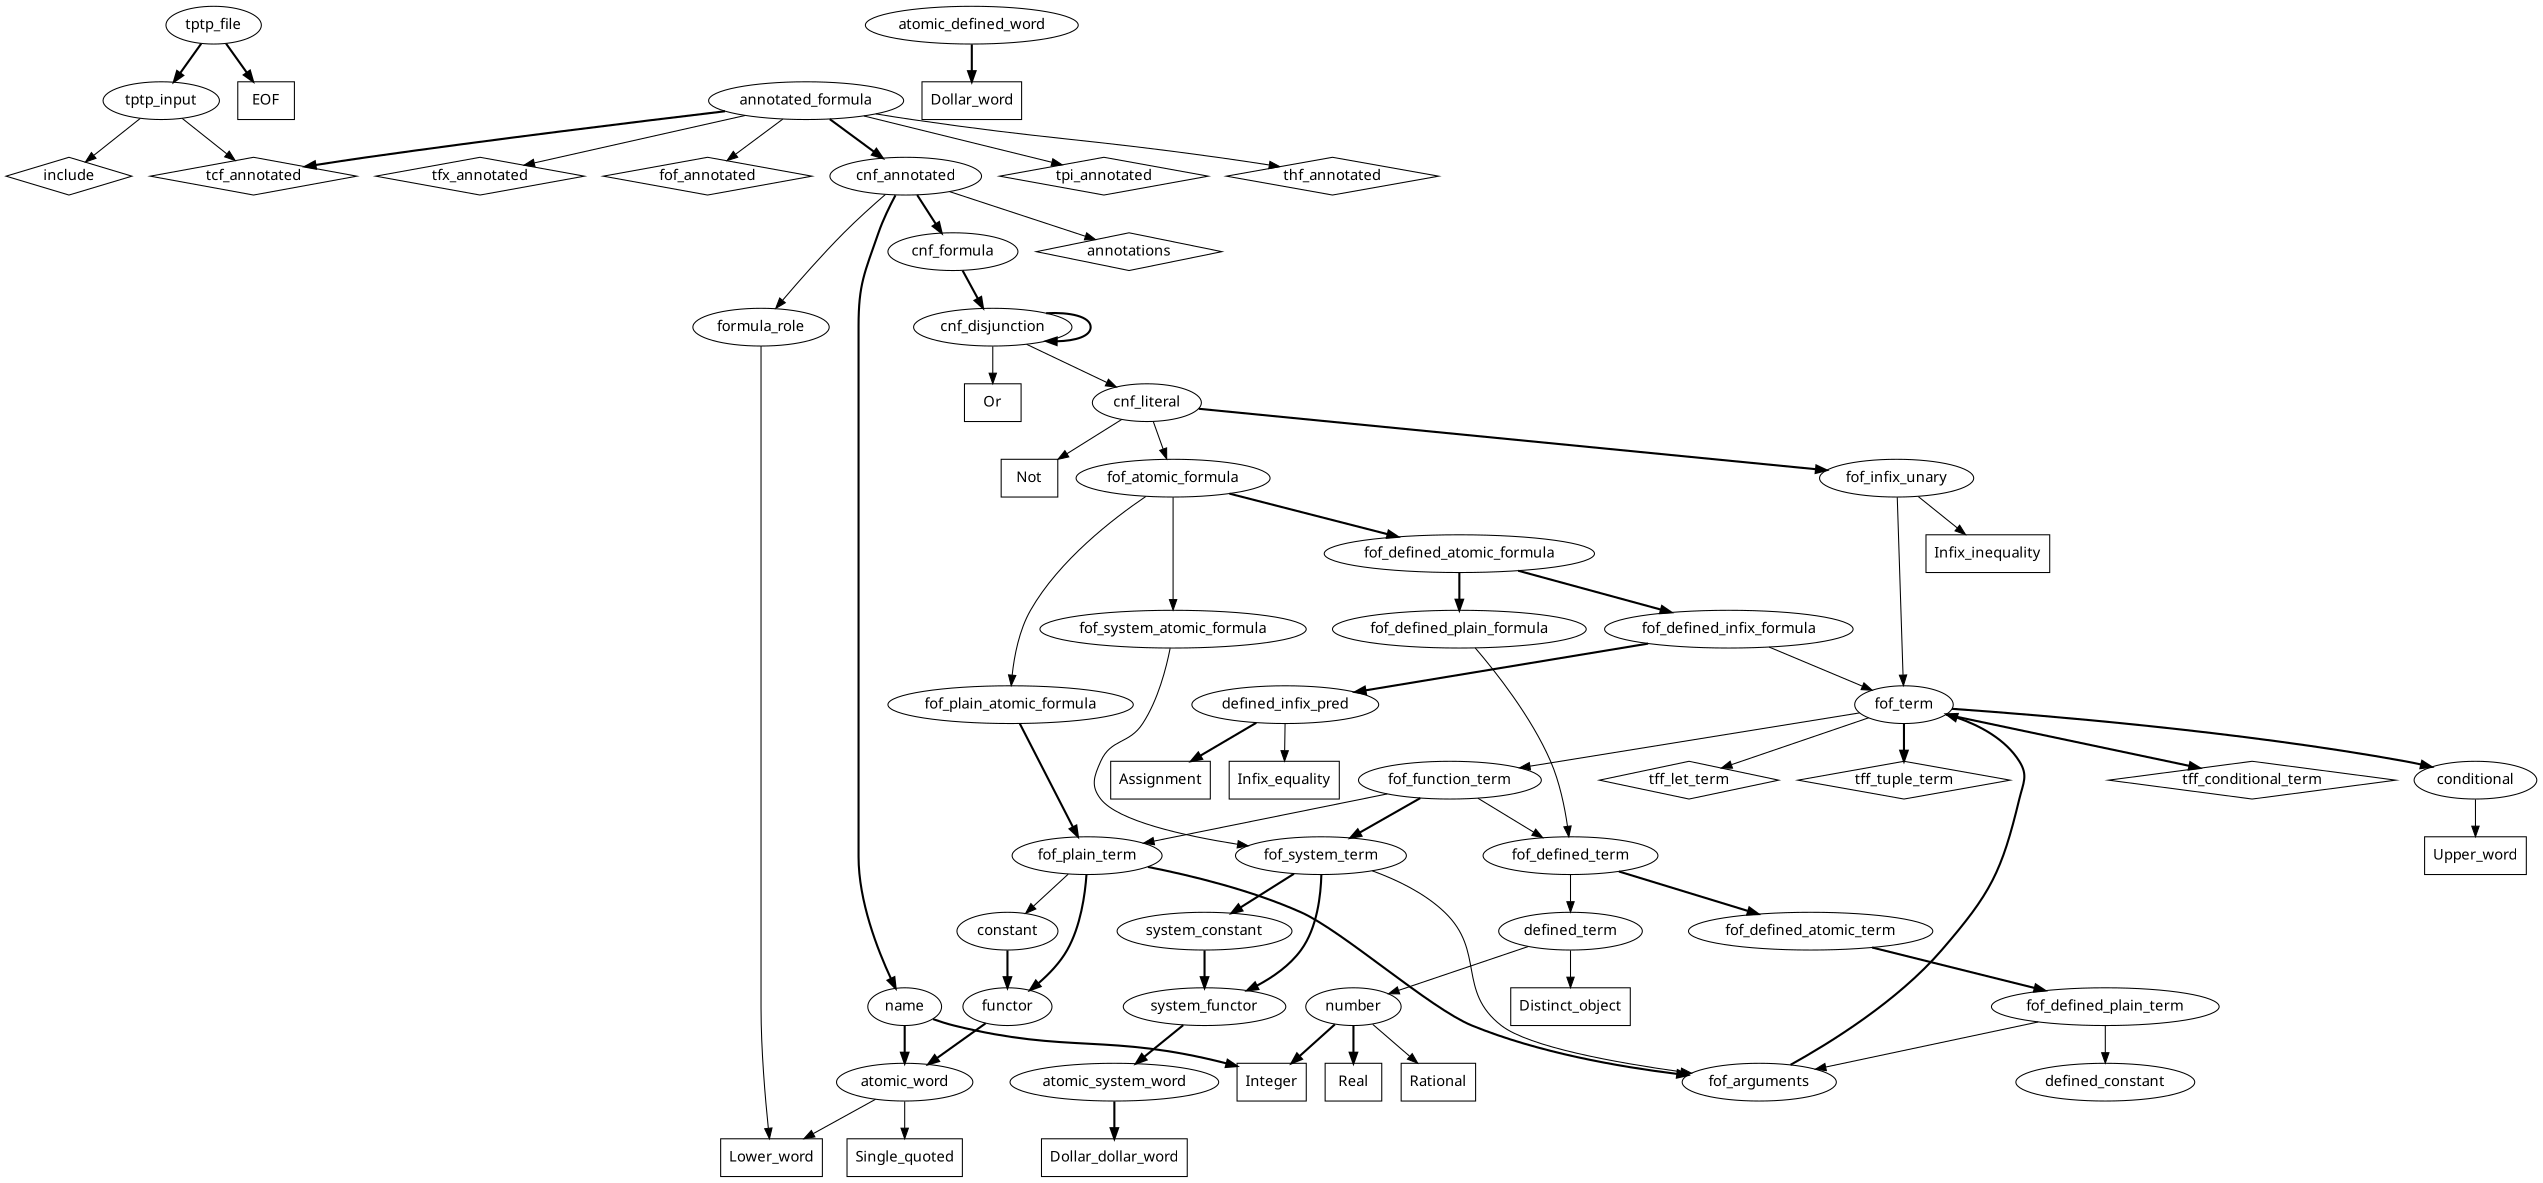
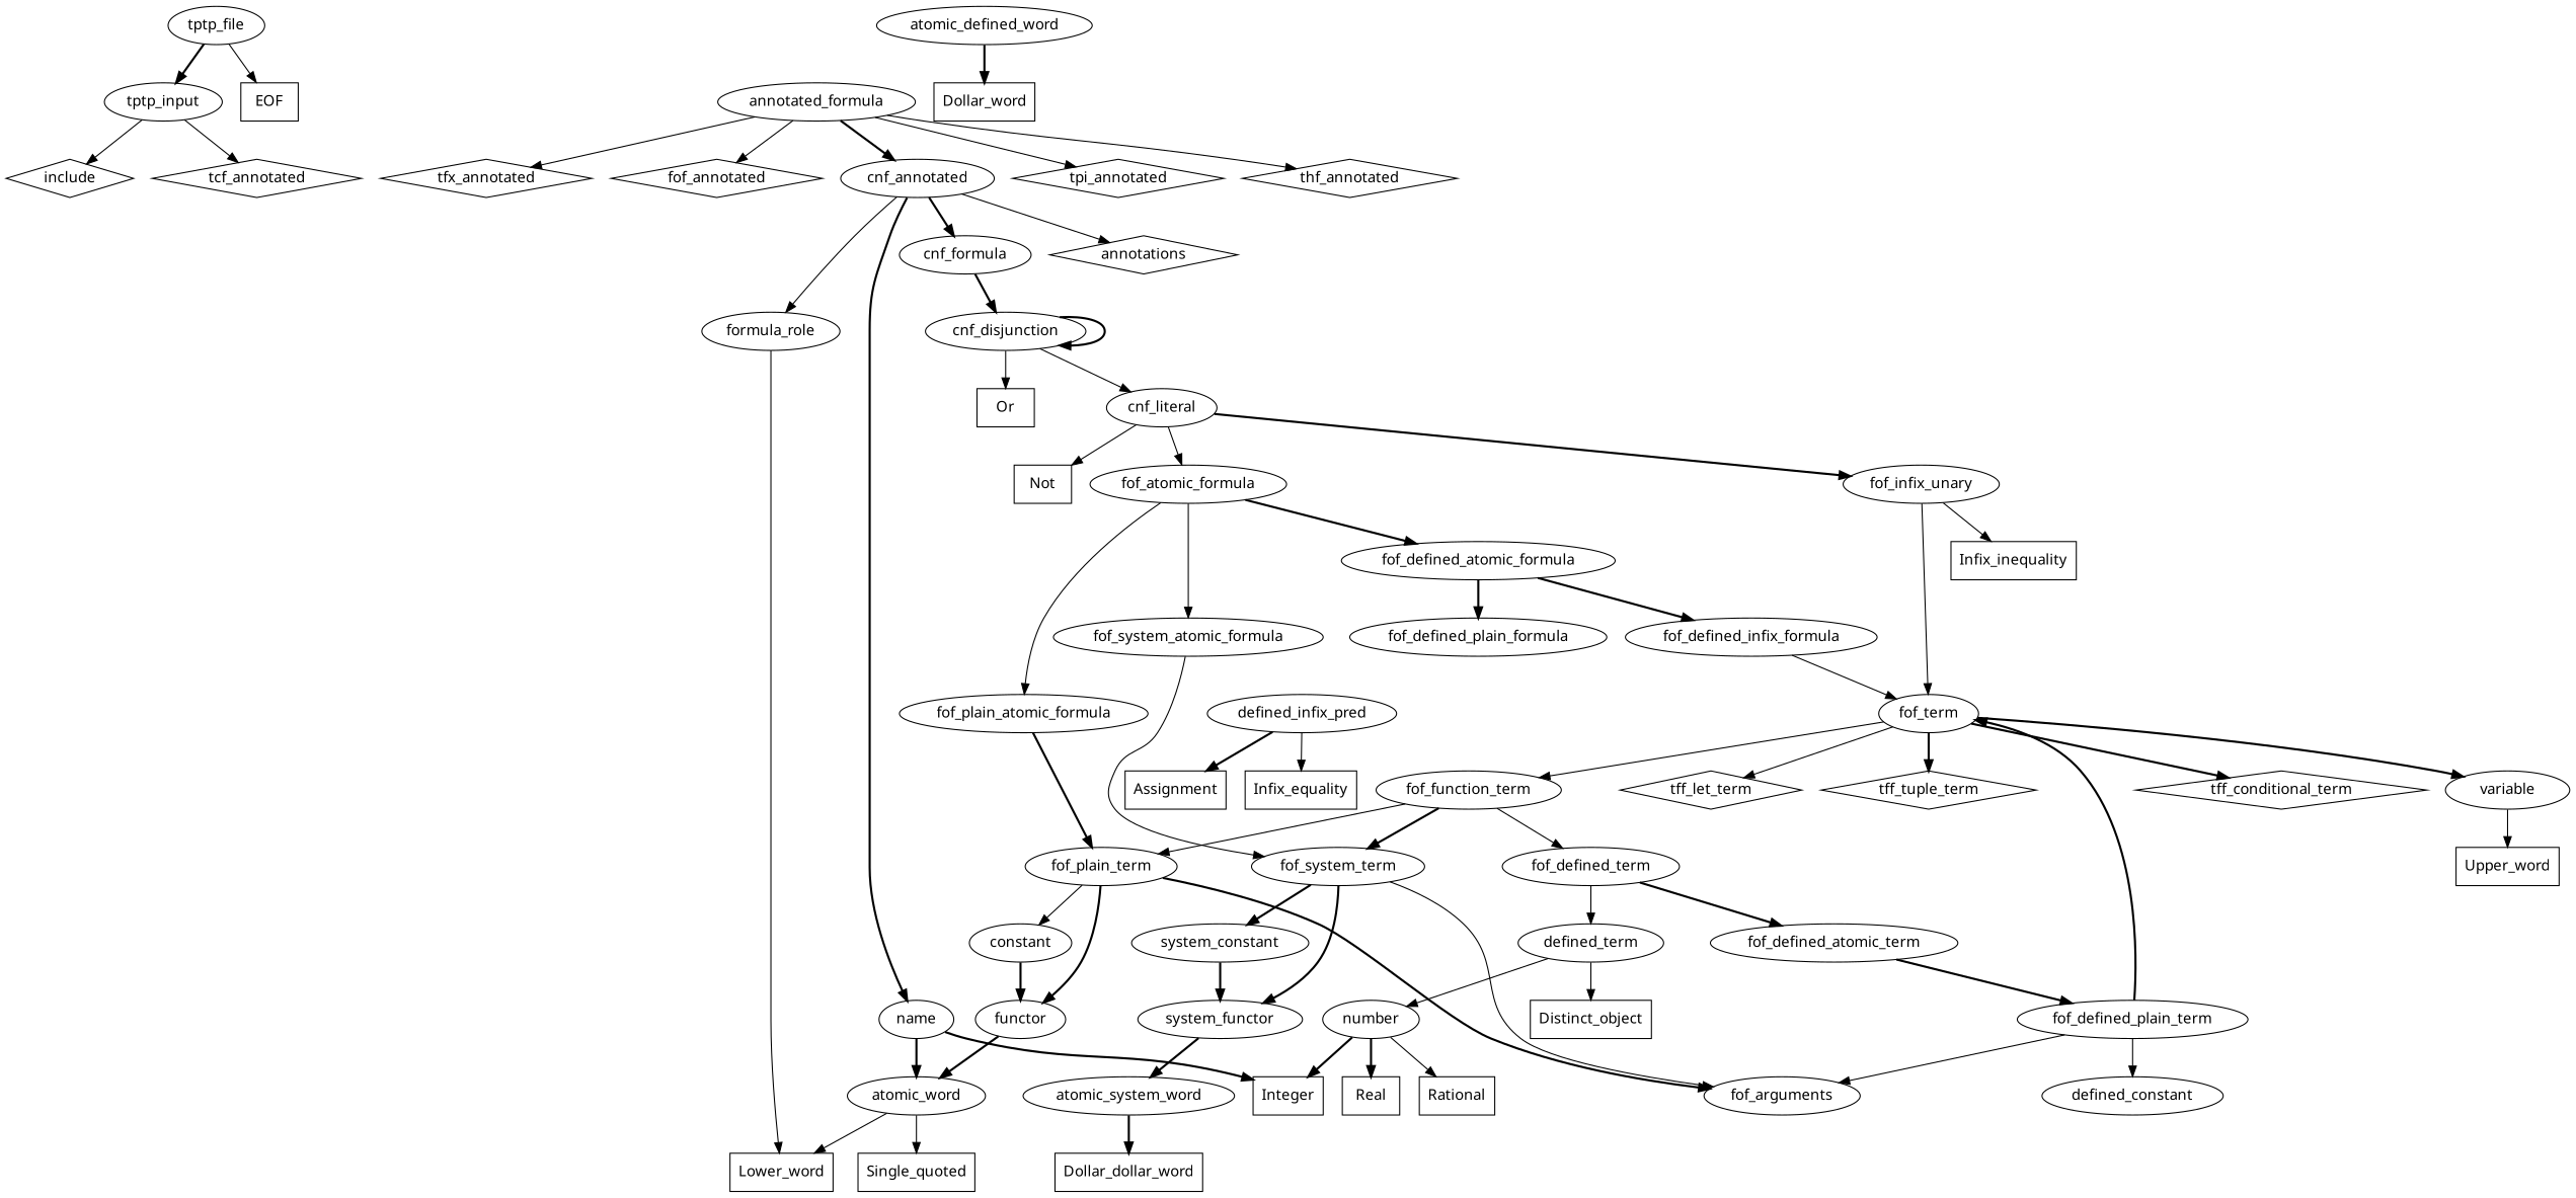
  digraph {
    fontname="Noto Sans"
    node [fontname="Noto Sans"]
    edge [fontname="Noto Sans" style=bold]
    EOF [shape=box]
    Or [shape=box]
    Not [shape=box]
    Infix_inequality [shape=box]
    Infix_equality [shape=box]
    Assignment [shape=box]
    Real [shape=box]
    Rational [shape=box]
    Integer [shape=box]
    Dollar_word [shape=box]
    Dollar_dollar_word [shape=box]
    Upper_word [shape=box]
    Lower_word [shape=box]
    Single_quoted [shape=box]
    Distinct_object [shape=box]
    tptp_file
    tptp_input
    include [shape=diamond]
    tcf_annotated [shape=diamond]
    thf_annotated [shape=diamond]
    annotated_formula
    tfx_annotated [shape=diamond]
    fof_annotated [shape=diamond]
    cnf_annotated
    tpi_annotated [shape=diamond]
    name
    formula_role
    cnf_formula
    annotations [shape=diamond]
    atomic_word
    cnf_disjunction
    cnf_literal
    fof_infix_unary
    fof_term
    fof_function_term
-   variable [label=conditional]
+   variable
    tff_conditional_term [shape=diamond]
    tff_let_term [shape=diamond]
    tff_tuple_term [shape=diamond]
    fof_plain_term
    fof_system_term
    fof_defined_term
    fof_atomic_formula
    fof_plain_atomic_formula
    fof_defined_atomic_formula
    fof_system_atomic_formula
    fof_defined_plain_formula
    fof_defined_infix_formula
    constant
    functor
    fof_arguments
    defined_infix_pred
    system_constant
    system_functor
    defined_term
    fof_defined_atomic_term
    number
    fof_defined_plain_term
    atomic_system_word
    defined_constant
    atomic_defined_word
-   tptp_file -> EOF
+   tptp_file -> EOF [style=solid]
    tptp_file -> tptp_input
    tptp_input -> include [style=solid]
    tptp_input -> tcf_annotated [style=solid]
-   annotated_formula -> tcf_annotated
    annotated_formula -> thf_annotated [style=solid]
    annotated_formula -> tfx_annotated [style=solid]
    annotated_formula -> fof_annotated [style=solid]
    annotated_formula -> cnf_annotated
    annotated_formula -> tpi_annotated [style=solid]
    cnf_annotated -> name
    cnf_annotated -> formula_role [style=solid]
    cnf_annotated -> cnf_formula
    cnf_annotated -> annotations [style=solid]
    name -> Integer
    name -> atomic_word
    formula_role -> Lower_word [style=solid]
    cnf_formula -> cnf_disjunction
    atomic_word -> Lower_word [style=solid]
    atomic_word -> Single_quoted [style=solid]
    cnf_disjunction -> Or [style=solid]
    cnf_disjunction -> cnf_disjunction
    cnf_disjunction -> cnf_literal [style=solid]
    cnf_literal -> Not [style=solid]
    cnf_literal -> fof_infix_unary
    cnf_literal -> fof_atomic_formula [style=solid]
    fof_infix_unary -> Infix_inequality [style=solid]
    fof_infix_unary -> fof_term [style=solid]
    fof_term -> fof_function_term [style=solid]
    fof_term -> variable
    fof_term -> tff_conditional_term
    fof_term -> tff_let_term [style=solid]
    fof_term -> tff_tuple_term
    fof_function_term -> fof_plain_term [style=solid]
    fof_function_term -> fof_system_term
    fof_function_term -> fof_defined_term [style=solid]
    variable -> Upper_word [style=solid]
    fof_plain_term -> constant [style=solid]
    fof_plain_term -> functor
    fof_plain_term -> fof_arguments
    fof_system_term -> fof_arguments [style=solid]
    fof_system_term -> system_constant
    fof_system_term -> system_functor
    fof_defined_term -> defined_term [style=solid]
    fof_defined_term -> fof_defined_atomic_term
    fof_atomic_formula -> fof_plain_atomic_formula [style=solid]
    fof_atomic_formula -> fof_defined_atomic_formula
    fof_atomic_formula -> fof_system_atomic_formula [style=solid]
    fof_plain_atomic_formula -> fof_plain_term
    fof_defined_atomic_formula -> fof_defined_plain_formula
    fof_defined_atomic_formula -> fof_defined_infix_formula
    fof_system_atomic_formula -> fof_system_term [style=solid]
-   fof_defined_plain_formula -> fof_defined_term [style=solid]
    fof_defined_infix_formula -> fof_term [style=solid]
-   fof_defined_infix_formula -> defined_infix_pred
    constant -> functor
    functor -> atomic_word
-   fof_arguments -> fof_term
+   fof_defined_plain_term -> fof_term
    defined_infix_pred -> Infix_equality [style=solid]
    defined_infix_pred -> Assignment
    system_constant -> system_functor
    system_functor -> atomic_system_word
    defined_term -> Distinct_object [style=solid]
    defined_term -> number [style=solid]
    fof_defined_atomic_term -> fof_defined_plain_term
    number -> Real
    number -> Rational [style=solid]
    number -> Integer
    fof_defined_plain_term -> fof_arguments [style=solid]
    fof_defined_plain_term -> defined_constant [style=solid]
    atomic_system_word -> Dollar_dollar_word
    atomic_defined_word -> Dollar_word
  }
